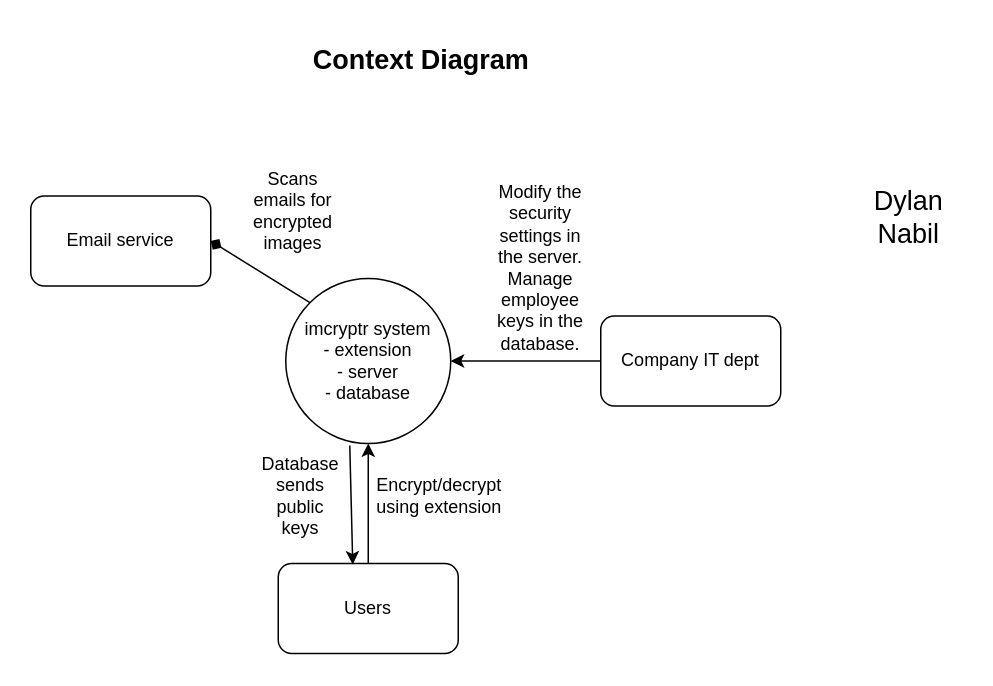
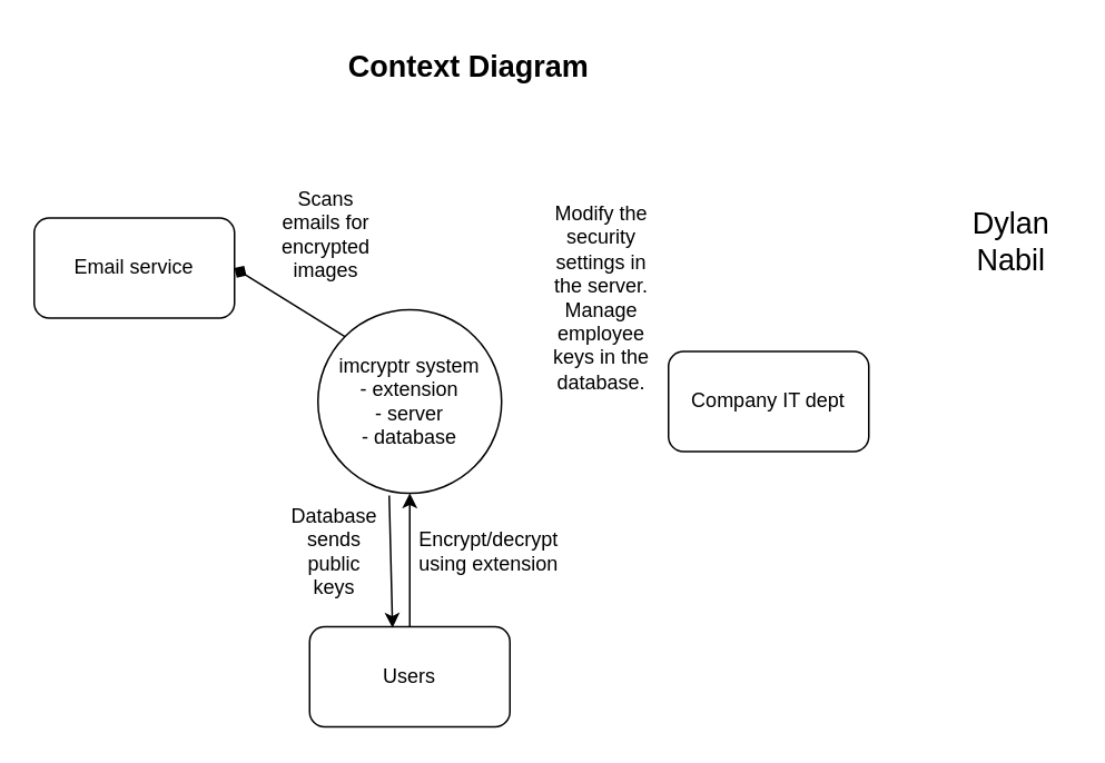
  <mxCell id="0" />
  <mxCell id="1" parent="0" />
  <mxCell id="2" value="imcryptr system&lt;br&gt;- extension&lt;br&gt;- server&lt;br&gt;- database" style="ellipse;whiteSpace=wrap;html=1;aspect=fixed;" parent="1" vertex="1"><mxGeometry x="190" y="185" width="110" height="110" as="geometry" /></mxCell>
  <mxCell id="3" value="" style="endArrow=diamond;html=1;rounded=0;exitX=0;exitY=0;exitDx=0;exitDy=0;entryX=1;entryY=0.5;entryDx=0;entryDy=0;" parent="1" source="2" target="6" edge="1"><mxGeometry width="50" height="50" relative="1" as="geometry"><mxPoint x="220" y="315" as="sourcePoint" /><mxPoint x="120" y="155" as="targetPoint" /></mxGeometry></mxCell>
  <mxCell id="4" value="Scans emails for encrypted images" style="text;html=1;strokeColor=none;fillColor=none;align=center;verticalAlign=middle;whiteSpace=wrap;rounded=0;" parent="1" vertex="1"><mxGeometry x="160" y="105" width="70" height="70" as="geometry" /></mxCell>
  <mxCell id="5" value="Users" style="rounded=1;whiteSpace=wrap;html=1;" parent="1" vertex="1"><mxGeometry x="185" y="375" width="120" height="60" as="geometry" /></mxCell>
  <mxCell id="6" value="Email service" style="rounded=1;whiteSpace=wrap;html=1;" parent="1" vertex="1"><mxGeometry x="20" y="130" width="120" height="60" as="geometry" /></mxCell>
  <mxCell id="7" value="Company IT dept" style="rounded=1;whiteSpace=wrap;html=1;" parent="1" vertex="1"><mxGeometry x="400" y="210" width="120" height="60" as="geometry" /></mxCell>
  <mxCell id="8" value="" style="endArrow=classic;html=1;rounded=0;exitX=0.5;exitY=0;exitDx=0;exitDy=0;entryX=0.5;entryY=1;entryDx=0;entryDy=0;" parent="1" source="5" target="2" edge="1"><mxGeometry width="50" height="50" relative="1" as="geometry"><mxPoint x="220" y="275" as="sourcePoint" /><mxPoint x="270" y="225" as="targetPoint" /></mxGeometry></mxCell>
  <mxCell id="9" value="Encrypt/decrypt using extension" style="text;html=1;strokeColor=none;fillColor=none;align=center;verticalAlign=middle;whiteSpace=wrap;rounded=0;" parent="1" vertex="1"><mxGeometry x="245" y="295" width="95" height="70" as="geometry" /></mxCell>
- <mxCell id="10" value="" style="endArrow=classic;html=1;rounded=0;exitX=0;exitY=0.5;exitDx=0;exitDy=0;entryX=1;entryY=0.5;entryDx=0;entryDy=0;" parent="1" source="7" target="2" edge="1"><mxGeometry width="50" height="50" relative="1" as="geometry"><mxPoint x="220" y="255" as="sourcePoint" /><mxPoint x="270" y="205" as="targetPoint" /></mxGeometry></mxCell>
  <mxCell id="11" value="Modify the security settings in the server. Manage employee keys in the database." style="text;html=1;strokeColor=none;fillColor=none;align=center;verticalAlign=middle;whiteSpace=wrap;rounded=0;" parent="1" vertex="1"><mxGeometry x="330" y="105" width="60" height="145" as="geometry" /></mxCell>
  <mxCell id="12" value="" style="endArrow=classic;html=1;rounded=0;exitX=0.388;exitY=1.012;exitDx=0;exitDy=0;exitPerimeter=0;entryX=0.414;entryY=0.011;entryDx=0;entryDy=0;entryPerimeter=0;" parent="1" source="2" target="5" edge="1"><mxGeometry width="50" height="50" relative="1" as="geometry"><mxPoint x="220" y="325" as="sourcePoint" /><mxPoint x="270" y="275" as="targetPoint" /></mxGeometry></mxCell>
  <mxCell id="13" value="Database sends public keys" style="text;html=1;strokeColor=none;fillColor=none;align=center;verticalAlign=middle;whiteSpace=wrap;rounded=0;" parent="1" vertex="1"><mxGeometry x="170" y="295" width="60" height="70" as="geometry" /></mxCell>
  <mxCell id="14" value="&lt;b&gt;&lt;font style=&quot;font-size: 18px;&quot;&gt;Context Diagram&lt;/font&gt;&lt;/b&gt;" style="text;html=1;align=center;verticalAlign=middle;resizable=0;points=[];autosize=1;strokeColor=none;fillColor=none;" parent="1" vertex="1"><mxGeometry x="195" y="20" width="170" height="40" as="geometry" /></mxCell>
  <mxCell id="15" value="Dylan&lt;br&gt;Nabil" style="text;html=1;align=center;verticalAlign=middle;resizable=0;points=[];autosize=1;strokeColor=none;fillColor=none;fontSize=18;" parent="1" vertex="1"><mxGeometry x="570" y="115" width="70" height="60" as="geometry" /></mxCell>
